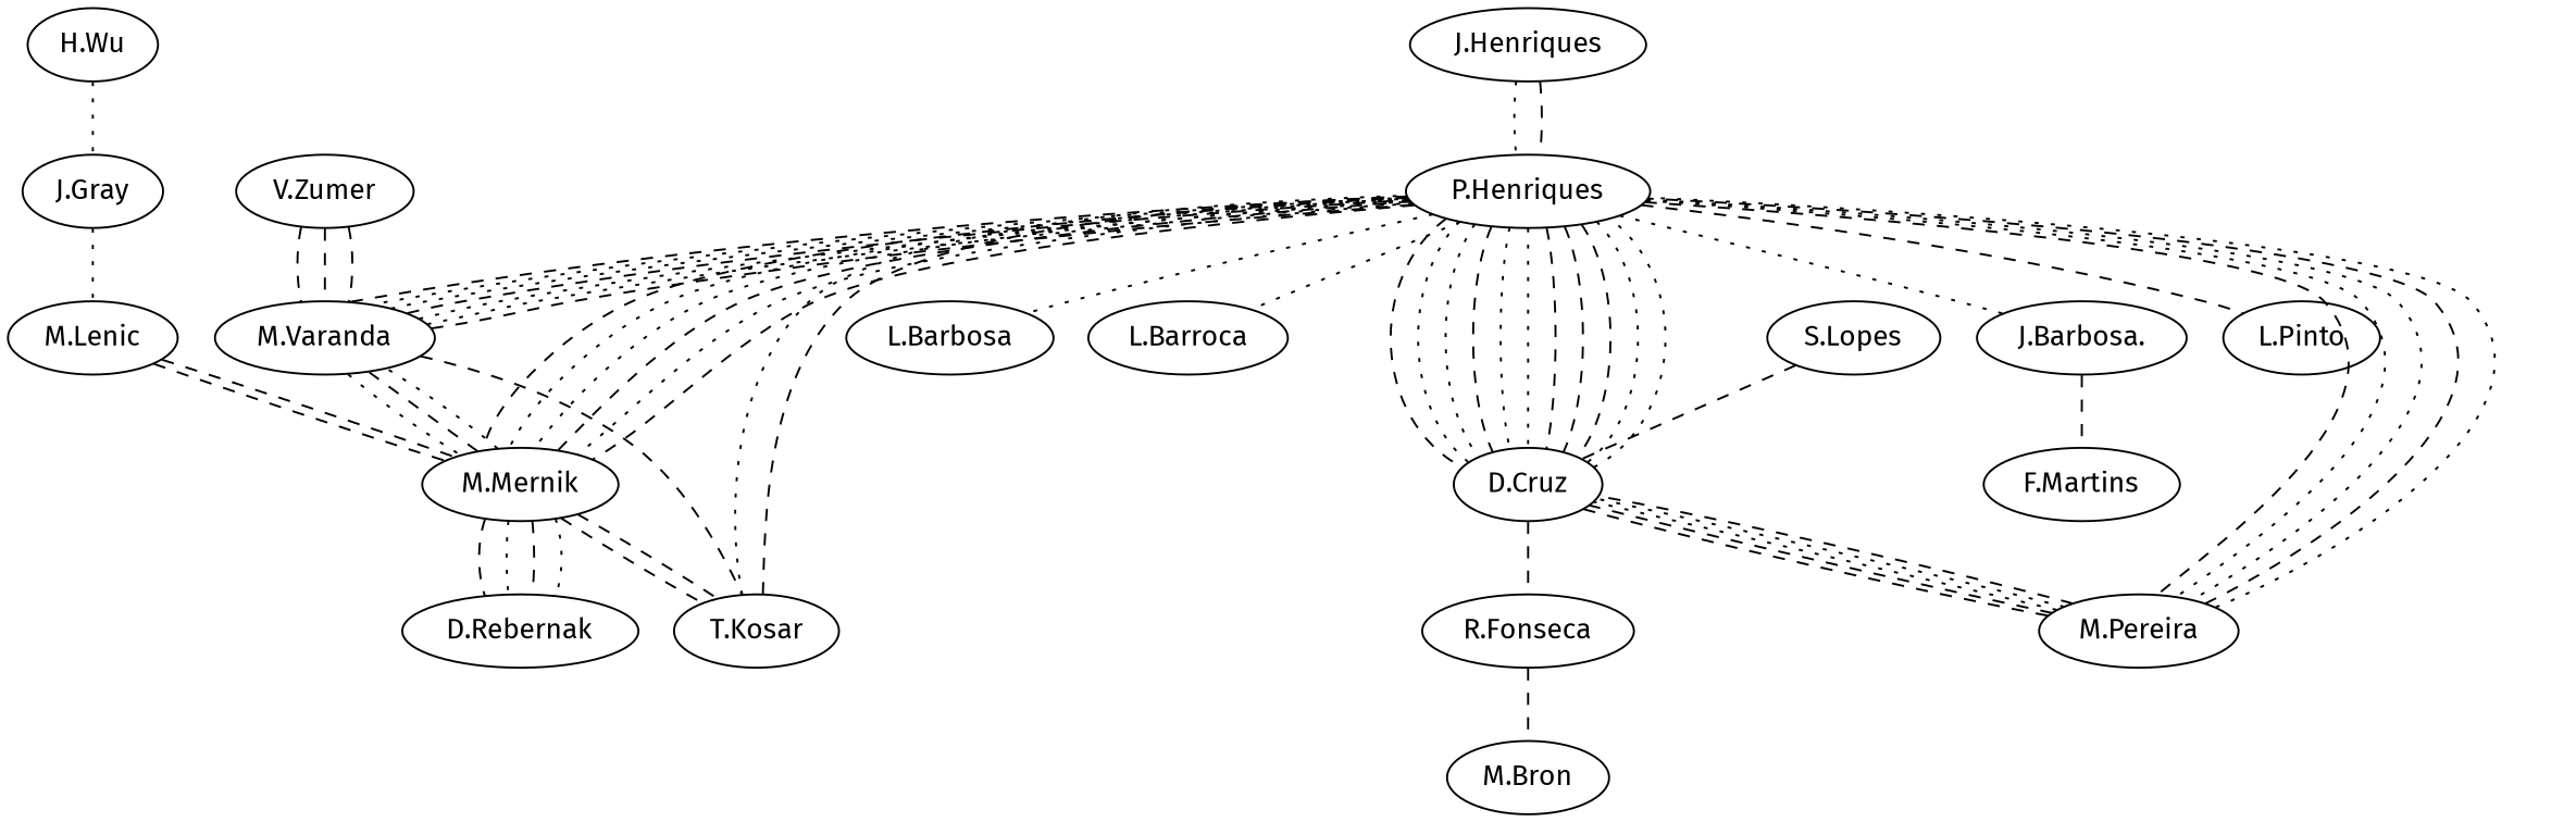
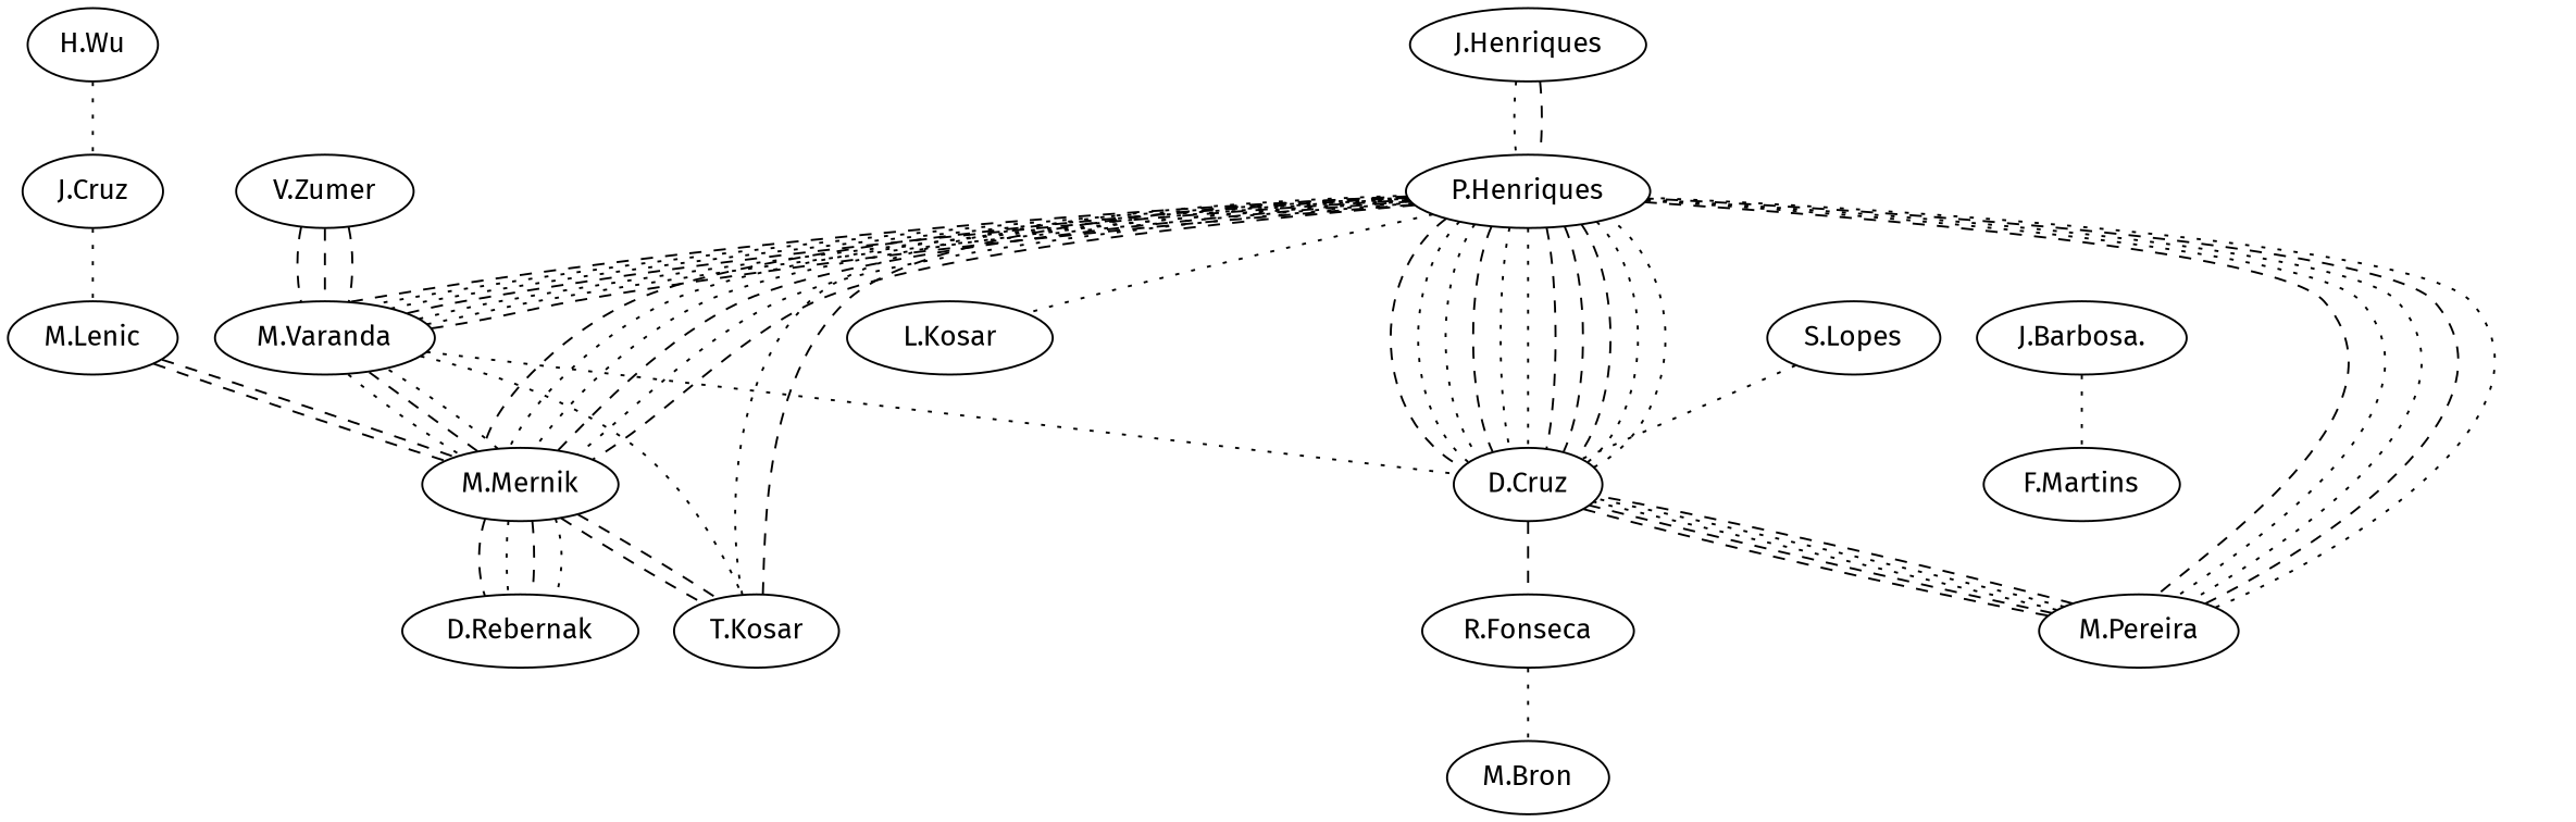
  graph {
    fontname="Fira Sans"
    node [fontname="Fira Sans"]
    edge [fontname="Fira Sans" style=dotted]
    "P.Henriques"
-   "L.Barbosa"
-   "L.Barroca"
+   "L.Barbosa" [label="L.Kosar"]
    n4 [label="J.Barbosa."]
-   "L.Pinto"
    "M.Varanda"
    "M.Mernik"
    "D.Cruz"
    "M.Pereira"
    "F.Martins"
    "T.Kosar"
    "D.Rebernak"
    "R.Fonseca"
    "S.Lopes"
    "M.Bron"
    n16 [label="J.Henriques"]
    "V.Zumer"
    "M.Lenic"
    "H.Wu"
-   "J.Gray"
+   "J.Gray" [label="J.Cruz"]
    "P.Henriques" -- "L.Barbosa"
-   "P.Henriques" -- "L.Barroca"
-   "P.Henriques" -- n4
-   "P.Henriques" -- "L.Pinto" [style=dashed]
    "P.Henriques" -- "M.Varanda" [style=dashed]
    "P.Henriques" -- "M.Varanda"
    "P.Henriques" -- "M.Mernik" [style=dashed]
    "P.Henriques" -- "M.Mernik"
    "P.Henriques" -- "M.Mernik"
    "P.Henriques" -- "M.Mernik" [style=dashed]
    "P.Henriques" -- "M.Mernik"
    "P.Henriques" -- "M.Mernik" [style=dashed]
    "P.Henriques" -- "D.Cruz" [style=dashed]
    "P.Henriques" -- "D.Cruz"
    "P.Henriques" -- "D.Cruz"
    "P.Henriques" -- "D.Cruz" [style=dashed]
    "P.Henriques" -- "D.Cruz"
    "P.Henriques" -- "D.Cruz"
    "P.Henriques" -- "D.Cruz" [style=dashed]
    "P.Henriques" -- "D.Cruz" [style=dashed]
    "P.Henriques" -- "D.Cruz" [style=dashed]
    "P.Henriques" -- "D.Cruz"
    "P.Henriques" -- "M.Pereira" [style=dashed]
    "P.Henriques" -- "M.Pereira"
    "P.Henriques" -- "M.Pereira"
-   n4 -- "F.Martins" [style=dashed]
+   n4 -- "F.Martins"
    "M.Varanda" -- "P.Henriques"
    "M.Varanda" -- "P.Henriques" [style=dashed]
    "M.Varanda" -- "P.Henriques"
    "M.Varanda" -- "P.Henriques"
    "M.Varanda" -- "P.Henriques" [style=dashed]
    "M.Varanda" -- "M.Mernik"
-   "M.Varanda" -- "T.Kosar" [style=dashed]
+   "M.Varanda" -- "D.Cruz"
+   "M.Varanda" -- "T.Kosar"
    "M.Mernik" -- "M.Varanda" [style=dashed]
    "M.Mernik" -- "M.Varanda"
    "M.Mernik" -- "T.Kosar" [style=dashed]
    "M.Mernik" -- "T.Kosar" [style=dashed]
    "M.Mernik" -- "D.Rebernak" [style=dashed]
    "M.Mernik" -- "D.Rebernak"
    "M.Mernik" -- "D.Rebernak" [style=dashed]
    "M.Mernik" -- "D.Rebernak"
    "D.Cruz" -- "P.Henriques"
    "D.Cruz" -- "M.Pereira" [style=dashed]
    "D.Cruz" -- "R.Fonseca" [style=dashed]
    "M.Pereira" -- "P.Henriques" [style=dashed]
    "M.Pereira" -- "P.Henriques"
    "M.Pereira" -- "D.Cruz" [style=dashed]
    "M.Pereira" -- "D.Cruz"
    "M.Pereira" -- "D.Cruz"
    "M.Pereira" -- "D.Cruz" [style=dashed]
    "T.Kosar" -- "P.Henriques"
    "T.Kosar" -- "P.Henriques" [style=dashed]
-   "R.Fonseca" -- "M.Bron" [style=dashed]
-   "S.Lopes" -- "D.Cruz" [style=dashed]
+   "R.Fonseca" -- "M.Bron"
+   "S.Lopes" -- "D.Cruz"
    n16 -- "P.Henriques"
    n16 -- "P.Henriques" [style=dashed]
    "V.Zumer" -- "M.Varanda" [style=dashed]
    "V.Zumer" -- "M.Varanda" [style=dashed]
    "V.Zumer" -- "M.Varanda" [style=dashed]
    "M.Lenic" -- "M.Mernik" [style=dashed]
    "M.Lenic" -- "M.Mernik" [style=dashed]
    "H.Wu" -- "J.Gray"
    "J.Gray" -- "M.Lenic"
  }
